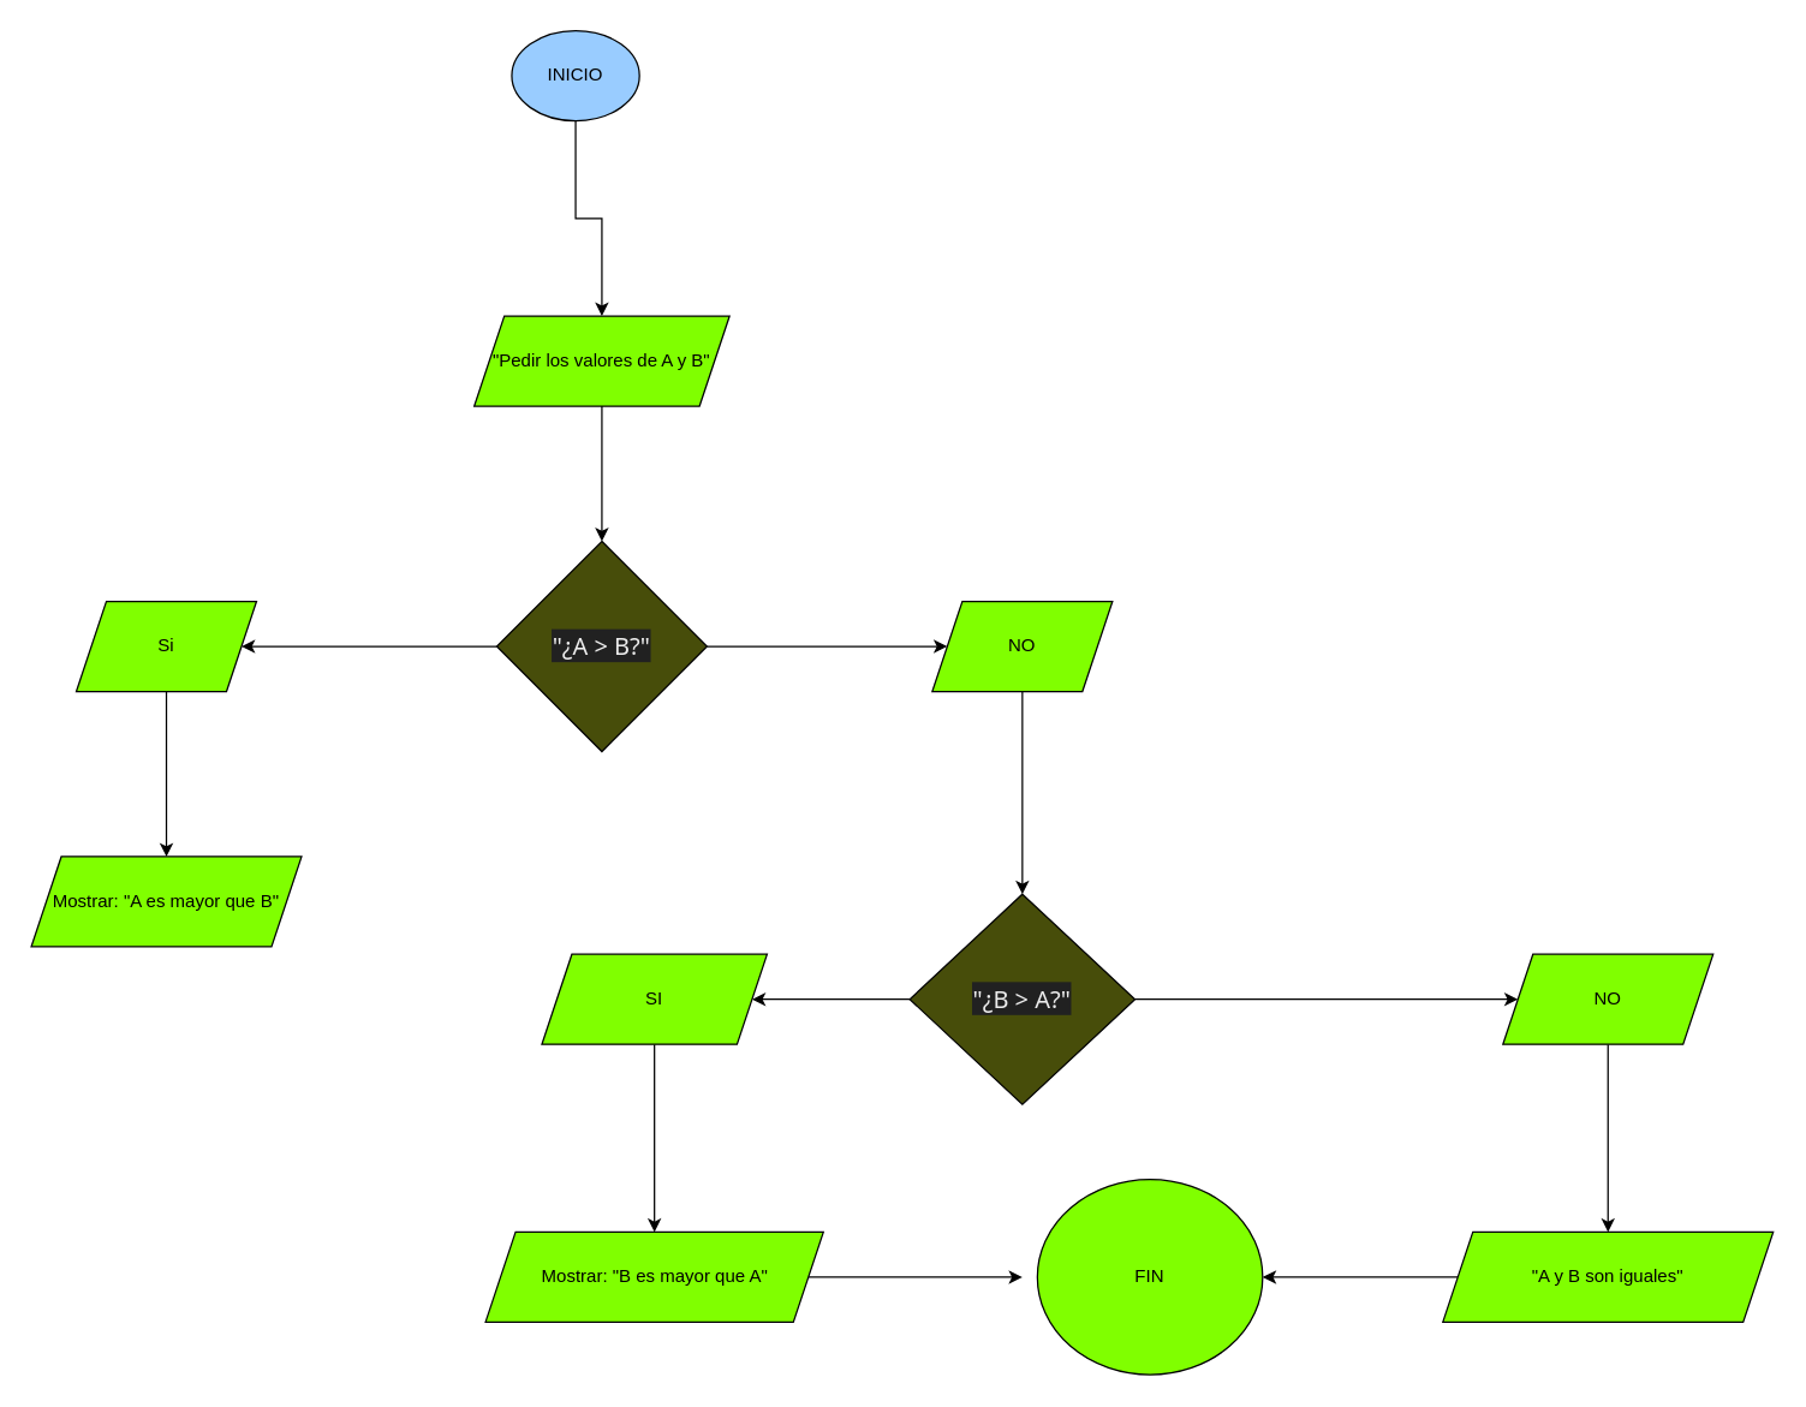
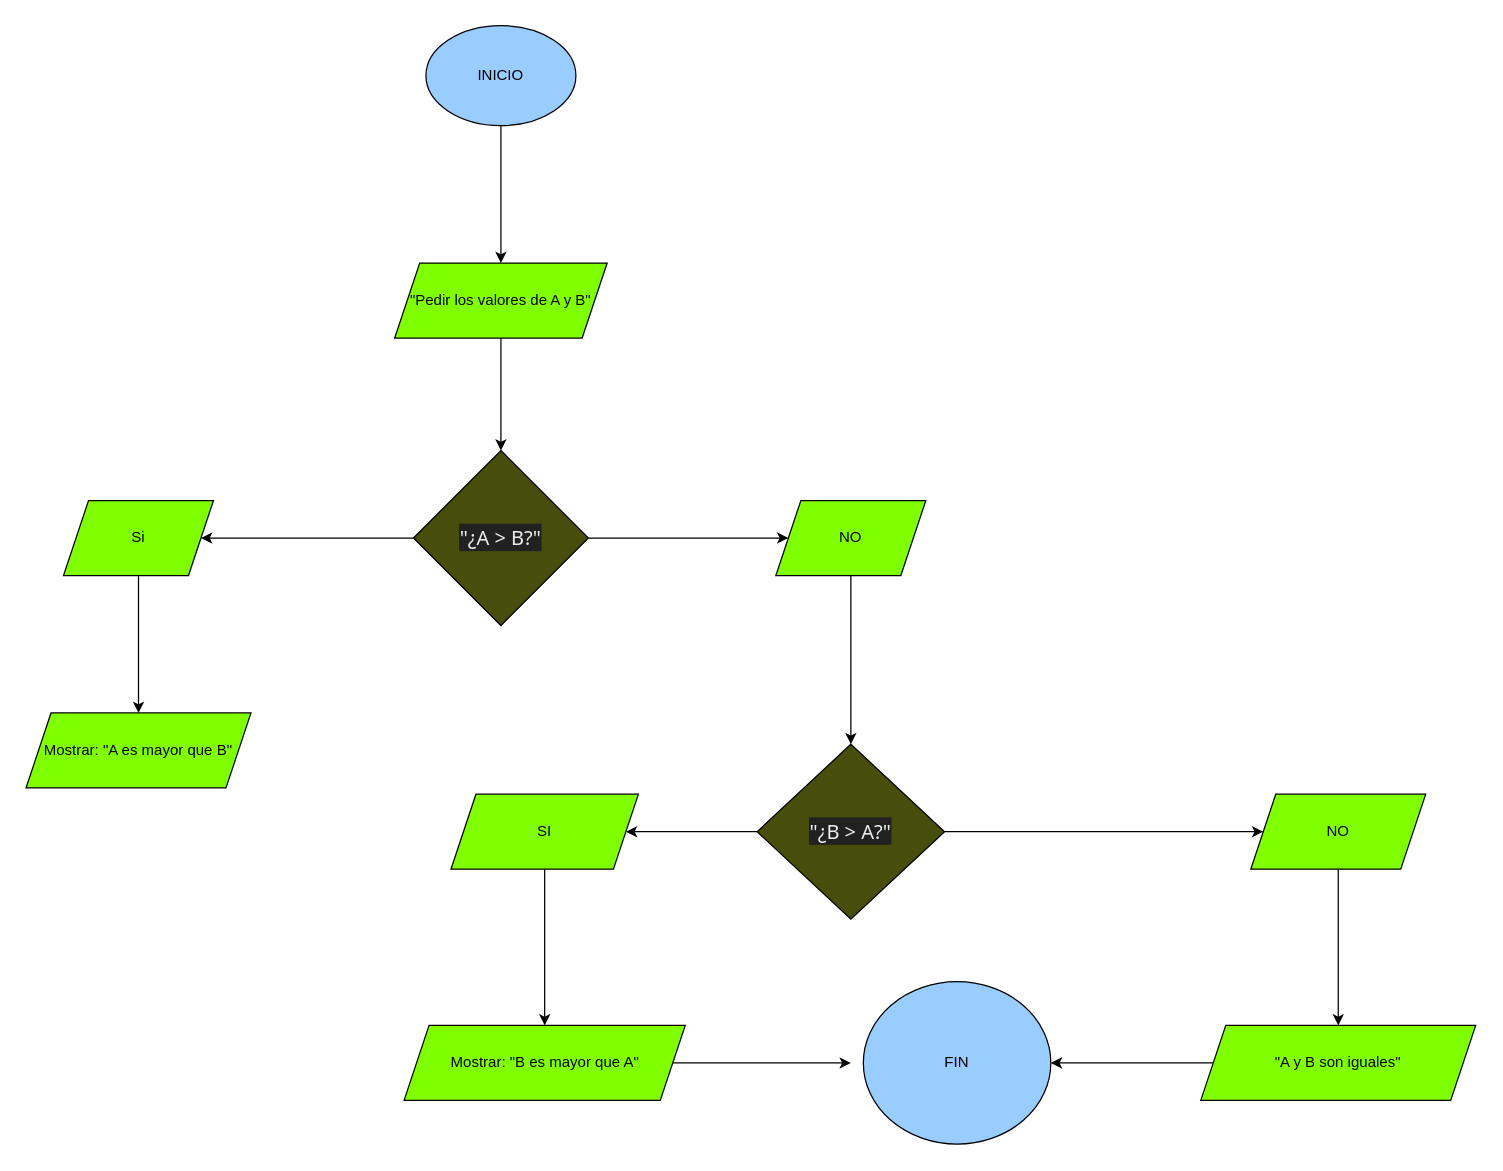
  <mxCell id="0" />
  <mxCell id="1" parent="0" />
  <mxCell id="2" value="" style="edgeStyle=orthogonalEdgeStyle;rounded=0;orthogonalLoop=1;jettySize=auto;html=1;" edge="1" parent="1" source="16" target="6"><mxGeometry relative="1" as="geometry" /></mxCell>
- <mxCell id="3" value="INICIO" style="ellipse;whiteSpace=wrap;html=1;fillColor=#99CCFF;" vertex="1" parent="1"><mxGeometry x="340" y="20" width="85" height="60" as="geometry" /></mxCell>
+ <mxCell id="3" value="INICIO" style="ellipse;whiteSpace=wrap;html=1;fillColor=#99CCFF;" vertex="1" parent="1"><mxGeometry x="340" y="20" width="120" height="80" as="geometry" /></mxCell>
  <mxCell id="4" value="" style="edgeStyle=orthogonalEdgeStyle;rounded=0;orthogonalLoop=1;jettySize=auto;html=1;" edge="1" parent="1" source="6" target="8"><mxGeometry relative="1" as="geometry" /></mxCell>
  <mxCell id="5" value="" style="edgeStyle=orthogonalEdgeStyle;rounded=0;orthogonalLoop=1;jettySize=auto;html=1;" edge="1" parent="1" source="6" target="11"><mxGeometry relative="1" as="geometry" /></mxCell>
  <mxCell id="6" value="&lt;span style=&quot;color: rgb(236, 236, 236); font-family: Söhne, ui-sans-serif, system-ui, -apple-system, &amp;quot;Segoe UI&amp;quot;, Roboto, Ubuntu, Cantarell, &amp;quot;Noto Sans&amp;quot;, sans-serif, &amp;quot;Helvetica Neue&amp;quot;, Arial, &amp;quot;Apple Color Emoji&amp;quot;, &amp;quot;Segoe UI Emoji&amp;quot;, &amp;quot;Segoe UI Symbol&amp;quot;, &amp;quot;Noto Color Emoji&amp;quot;; font-size: 16px; text-align: left; white-space-collapse: preserve; background-color: rgb(33, 33, 33);&quot;&gt;&quot;¿A &amp;gt; B?&quot;&lt;/span&gt;" style="rhombus;whiteSpace=wrap;html=1;fillColor=#474D0A;" vertex="1" parent="1"><mxGeometry x="330" y="360" width="140" height="140" as="geometry" /></mxCell>
  <mxCell id="7" value="" style="edgeStyle=orthogonalEdgeStyle;rounded=0;orthogonalLoop=1;jettySize=auto;html=1;" edge="1" parent="1" source="8" target="9"><mxGeometry relative="1" as="geometry" /></mxCell>
  <mxCell id="8" value="Si" style="shape=parallelogram;perimeter=parallelogramPerimeter;whiteSpace=wrap;html=1;fixedSize=1;fillColor=#80FF00;" vertex="1" parent="1"><mxGeometry x="50" y="400" width="120" height="60" as="geometry" /></mxCell>
  <mxCell id="9" value="Mostrar: &quot;A es mayor que B&quot;" style="shape=parallelogram;perimeter=parallelogramPerimeter;whiteSpace=wrap;html=1;fixedSize=1;fillColor=#80FF00;" vertex="1" parent="1"><mxGeometry x="20" y="570" width="180" height="60" as="geometry" /></mxCell>
  <mxCell id="10" value="" style="edgeStyle=orthogonalEdgeStyle;rounded=0;orthogonalLoop=1;jettySize=auto;html=1;" edge="1" parent="1" source="11" target="14"><mxGeometry relative="1" as="geometry" /></mxCell>
  <mxCell id="11" value="NO" style="shape=parallelogram;perimeter=parallelogramPerimeter;whiteSpace=wrap;html=1;fixedSize=1;fillColor=#80FF00;" vertex="1" parent="1"><mxGeometry x="620" y="400" width="120" height="60" as="geometry" /></mxCell>
  <mxCell id="12" value="" style="edgeStyle=orthogonalEdgeStyle;rounded=0;orthogonalLoop=1;jettySize=auto;html=1;" edge="1" parent="1" source="14" target="18"><mxGeometry relative="1" as="geometry" /></mxCell>
  <mxCell id="13" value="" style="edgeStyle=orthogonalEdgeStyle;rounded=0;orthogonalLoop=1;jettySize=auto;html=1;" edge="1" parent="1" source="14" target="22"><mxGeometry relative="1" as="geometry" /></mxCell>
  <mxCell id="14" value="&lt;span style=&quot;color: rgb(236, 236, 236); font-family: Söhne, ui-sans-serif, system-ui, -apple-system, &amp;quot;Segoe UI&amp;quot;, Roboto, Ubuntu, Cantarell, &amp;quot;Noto Sans&amp;quot;, sans-serif, &amp;quot;Helvetica Neue&amp;quot;, Arial, &amp;quot;Apple Color Emoji&amp;quot;, &amp;quot;Segoe UI Emoji&amp;quot;, &amp;quot;Segoe UI Symbol&amp;quot;, &amp;quot;Noto Color Emoji&amp;quot;; font-size: 16px; text-align: left; white-space-collapse: preserve; background-color: rgb(33, 33, 33);&quot;&gt;&quot;¿B &amp;gt; A?&quot;&lt;/span&gt;" style="rhombus;whiteSpace=wrap;html=1;fillColor=#474D0A;" vertex="1" parent="1"><mxGeometry x="605" y="595" width="150" height="140" as="geometry" /></mxCell>
  <mxCell id="15" value="" style="edgeStyle=orthogonalEdgeStyle;rounded=0;orthogonalLoop=1;jettySize=auto;html=1;" edge="1" parent="1" source="3" target="16"><mxGeometry relative="1" as="geometry"><mxPoint x="400" y="100" as="sourcePoint" /><mxPoint x="400" y="360" as="targetPoint" /></mxGeometry></mxCell>
  <mxCell id="16" value="&quot;Pedir los valores de A y B&quot;" style="shape=parallelogram;perimeter=parallelogramPerimeter;whiteSpace=wrap;html=1;fixedSize=1;fillColor=#80FF00;" vertex="1" parent="1"><mxGeometry x="315" y="210" width="170" height="60" as="geometry" /></mxCell>
  <mxCell id="17" value="" style="edgeStyle=orthogonalEdgeStyle;rounded=0;orthogonalLoop=1;jettySize=auto;html=1;" edge="1" parent="1" source="18" target="20"><mxGeometry relative="1" as="geometry" /></mxCell>
  <mxCell id="18" value="SI" style="shape=parallelogram;perimeter=parallelogramPerimeter;whiteSpace=wrap;html=1;fixedSize=1;fillColor=#80FF00;" vertex="1" parent="1"><mxGeometry x="360" y="635" width="150" height="60" as="geometry" /></mxCell>
  <mxCell id="19" value="" style="edgeStyle=orthogonalEdgeStyle;rounded=0;orthogonalLoop=1;jettySize=auto;html=1;" edge="1" parent="1" source="20"><mxGeometry relative="1" as="geometry"><mxPoint x="680" y="850" as="targetPoint" /></mxGeometry></mxCell>
  <mxCell id="20" value="Mostrar: &quot;B es mayor que A&quot;" style="shape=parallelogram;perimeter=parallelogramPerimeter;whiteSpace=wrap;html=1;fixedSize=1;fillColor=#80FF00;" vertex="1" parent="1"><mxGeometry x="322.5" y="820" width="225" height="60" as="geometry" /></mxCell>
  <mxCell id="21" value="" style="edgeStyle=orthogonalEdgeStyle;rounded=0;orthogonalLoop=1;jettySize=auto;html=1;" edge="1" parent="1" source="22" target="24"><mxGeometry relative="1" as="geometry" /></mxCell>
  <mxCell id="22" value="NO" style="shape=parallelogram;perimeter=parallelogramPerimeter;whiteSpace=wrap;html=1;fixedSize=1;fillColor=#80FF00;" vertex="1" parent="1"><mxGeometry x="1000" y="635" width="140" height="60" as="geometry" /></mxCell>
  <mxCell id="23" value="" style="edgeStyle=orthogonalEdgeStyle;rounded=0;orthogonalLoop=1;jettySize=auto;html=1;entryX=1;entryY=0.5;entryDx=0;entryDy=0;" edge="1" parent="1" source="24" target="25"><mxGeometry relative="1" as="geometry"><mxPoint x="810" y="850" as="targetPoint" /></mxGeometry></mxCell>
  <mxCell id="24" value="&quot;A y B son iguales&quot;" style="shape=parallelogram;perimeter=parallelogramPerimeter;whiteSpace=wrap;html=1;fixedSize=1;fillColor=#80FF00;" vertex="1" parent="1"><mxGeometry x="960" y="820" width="220" height="60" as="geometry" /></mxCell>
- <mxCell id="25" value="FIN" style="ellipse;whiteSpace=wrap;html=1;fillColor=#80ff00;" vertex="1" parent="1"><mxGeometry x="690" y="785" width="150" height="130" as="geometry" /></mxCell>
+ <mxCell id="25" value="FIN" style="ellipse;whiteSpace=wrap;html=1;fillColor=#99CCFF;" vertex="1" parent="1"><mxGeometry x="690" y="785" width="150" height="130" as="geometry" /></mxCell>
